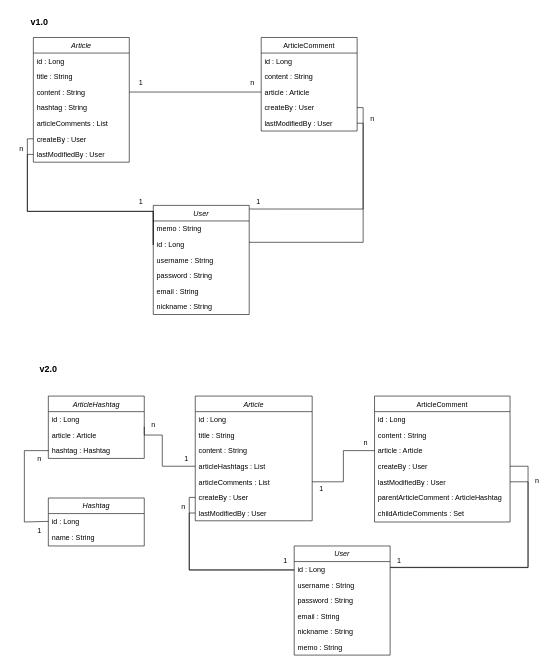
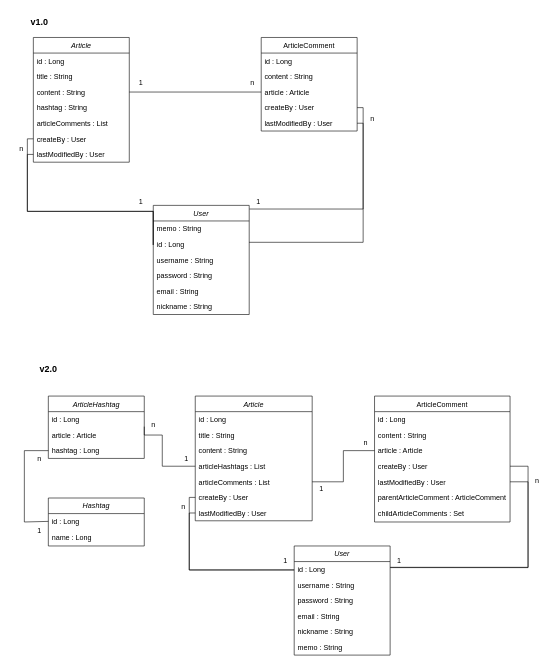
  <mxCell id="0" />
  <mxCell id="1" parent="0" />
  <mxCell id="2" value="Article" style="swimlane;fontStyle=2;align=center;verticalAlign=top;childLayout=stackLayout;horizontal=1;startSize=26;horizontalStack=0;resizeParent=1;resizeLast=0;collapsible=1;marginBottom=0;rounded=0;shadow=0;strokeWidth=1;" parent="1" vertex="1"><mxGeometry x="55" y="62" width="160" height="208" as="geometry"><mxRectangle x="230" y="140" width="160" height="26" as="alternateBounds" /></mxGeometry></mxCell>
  <mxCell id="3" value="id : Long" style="text;align=left;verticalAlign=top;spacingLeft=4;spacingRight=4;overflow=hidden;rotatable=0;points=[[0,0.5],[1,0.5]];portConstraint=eastwest;" parent="2" vertex="1"><mxGeometry y="26" width="160" height="26" as="geometry" /></mxCell>
  <mxCell id="4" value="title : String" style="text;align=left;verticalAlign=top;spacingLeft=4;spacingRight=4;overflow=hidden;rotatable=0;points=[[0,0.5],[1,0.5]];portConstraint=eastwest;rounded=0;shadow=0;html=0;" parent="2" vertex="1"><mxGeometry y="52" width="160" height="26" as="geometry" /></mxCell>
  <mxCell id="5" value="content : String" style="text;align=left;verticalAlign=top;spacingLeft=4;spacingRight=4;overflow=hidden;rotatable=0;points=[[0,0.5],[1,0.5]];portConstraint=eastwest;rounded=0;shadow=0;html=0;" parent="2" vertex="1"><mxGeometry y="78" width="160" height="26" as="geometry" /></mxCell>
  <mxCell id="6" value="hashtag : String" style="text;align=left;verticalAlign=top;spacingLeft=4;spacingRight=4;overflow=hidden;rotatable=0;points=[[0,0.5],[1,0.5]];portConstraint=eastwest;rounded=0;shadow=0;html=0;" parent="2" vertex="1"><mxGeometry y="104" width="160" height="26" as="geometry" /></mxCell>
  <mxCell id="7" value="articleComments : List" style="text;align=left;verticalAlign=top;spacingLeft=4;spacingRight=4;overflow=hidden;rotatable=0;points=[[0,0.5],[1,0.5]];portConstraint=eastwest;rounded=0;shadow=0;html=0;" parent="2" vertex="1"><mxGeometry y="130" width="160" height="26" as="geometry" /></mxCell>
  <mxCell id="8" value="createBy : User" style="text;align=left;verticalAlign=top;spacingLeft=4;spacingRight=4;overflow=hidden;rotatable=0;points=[[0,0.5],[1,0.5]];portConstraint=eastwest;rounded=0;shadow=0;html=0;" parent="2" vertex="1"><mxGeometry y="156" width="160" height="26" as="geometry" /></mxCell>
  <mxCell id="9" value="lastModifiedBy : User" style="text;align=left;verticalAlign=top;spacingLeft=4;spacingRight=4;overflow=hidden;rotatable=0;points=[[0,0.5],[1,0.5]];portConstraint=eastwest;rounded=0;shadow=0;html=0;" parent="2" vertex="1"><mxGeometry y="182" width="160" height="26" as="geometry" /></mxCell>
  <mxCell id="10" value="ArticleComment" style="swimlane;fontStyle=0;align=center;verticalAlign=top;childLayout=stackLayout;horizontal=1;startSize=26;horizontalStack=0;resizeParent=1;resizeLast=0;collapsible=1;marginBottom=0;rounded=0;shadow=0;strokeWidth=1;" parent="1" vertex="1"><mxGeometry x="435" y="62" width="160" height="156" as="geometry"><mxRectangle x="550" y="140" width="160" height="26" as="alternateBounds" /></mxGeometry></mxCell>
  <mxCell id="11" value="id : Long" style="text;align=left;verticalAlign=top;spacingLeft=4;spacingRight=4;overflow=hidden;rotatable=0;points=[[0,0.5],[1,0.5]];portConstraint=eastwest;" parent="10" vertex="1"><mxGeometry y="26" width="160" height="26" as="geometry" /></mxCell>
  <mxCell id="12" value="content : String" style="text;align=left;verticalAlign=top;spacingLeft=4;spacingRight=4;overflow=hidden;rotatable=0;points=[[0,0.5],[1,0.5]];portConstraint=eastwest;rounded=0;shadow=0;html=0;" parent="10" vertex="1"><mxGeometry y="52" width="160" height="26" as="geometry" /></mxCell>
  <mxCell id="13" value="article : Article" style="text;align=left;verticalAlign=top;spacingLeft=4;spacingRight=4;overflow=hidden;rotatable=0;points=[[0,0.5],[1,0.5]];portConstraint=eastwest;rounded=0;shadow=0;html=0;" parent="10" vertex="1"><mxGeometry y="78" width="160" height="26" as="geometry" /></mxCell>
  <mxCell id="14" value="createBy : User" style="text;align=left;verticalAlign=top;spacingLeft=4;spacingRight=4;overflow=hidden;rotatable=0;points=[[0,0.5],[1,0.5]];portConstraint=eastwest;rounded=0;shadow=0;html=0;" parent="10" vertex="1"><mxGeometry y="104" width="160" height="26" as="geometry" /></mxCell>
  <mxCell id="15" value="lastModifiedBy : User" style="text;align=left;verticalAlign=top;spacingLeft=4;spacingRight=4;overflow=hidden;rotatable=0;points=[[0,0.5],[1,0.5]];portConstraint=eastwest;rounded=0;shadow=0;html=0;" parent="10" vertex="1"><mxGeometry y="130" width="160" height="26" as="geometry" /></mxCell>
  <mxCell id="16" value="User" style="swimlane;fontStyle=2;align=center;verticalAlign=top;childLayout=stackLayout;horizontal=1;startSize=26;horizontalStack=0;resizeParent=1;resizeLast=0;collapsible=1;marginBottom=0;rounded=0;shadow=0;strokeWidth=1;" parent="1" vertex="1"><mxGeometry x="255" y="342" width="160" height="182" as="geometry"><mxRectangle x="230" y="140" width="160" height="26" as="alternateBounds" /></mxGeometry></mxCell>
  <mxCell id="17" value="memo : String" style="text;align=left;verticalAlign=top;spacingLeft=4;spacingRight=4;overflow=hidden;rotatable=0;points=[[0,0.5],[1,0.5]];portConstraint=eastwest;rounded=0;shadow=0;html=0;" parent="16" vertex="1"><mxGeometry y="26" width="160" height="26" as="geometry" /></mxCell>
  <mxCell id="18" value="id : Long" style="text;align=left;verticalAlign=top;spacingLeft=4;spacingRight=4;overflow=hidden;rotatable=0;points=[[0,0.5],[1,0.5]];portConstraint=eastwest;" parent="16" vertex="1"><mxGeometry y="52" width="160" height="26" as="geometry" /></mxCell>
  <mxCell id="19" value="username : String" style="text;align=left;verticalAlign=top;spacingLeft=4;spacingRight=4;overflow=hidden;rotatable=0;points=[[0,0.5],[1,0.5]];portConstraint=eastwest;rounded=0;shadow=0;html=0;" parent="16" vertex="1"><mxGeometry y="78" width="160" height="26" as="geometry" /></mxCell>
  <mxCell id="20" value="password : String" style="text;align=left;verticalAlign=top;spacingLeft=4;spacingRight=4;overflow=hidden;rotatable=0;points=[[0,0.5],[1,0.5]];portConstraint=eastwest;rounded=0;shadow=0;html=0;" parent="16" vertex="1"><mxGeometry y="104" width="160" height="26" as="geometry" /></mxCell>
  <mxCell id="21" value="email : String" style="text;align=left;verticalAlign=top;spacingLeft=4;spacingRight=4;overflow=hidden;rotatable=0;points=[[0,0.5],[1,0.5]];portConstraint=eastwest;rounded=0;shadow=0;html=0;" parent="16" vertex="1"><mxGeometry y="130" width="160" height="26" as="geometry" /></mxCell>
  <mxCell id="22" value="nickname : String" style="text;align=left;verticalAlign=top;spacingLeft=4;spacingRight=4;overflow=hidden;rotatable=0;points=[[0,0.5],[1,0.5]];portConstraint=eastwest;rounded=0;shadow=0;html=0;" parent="16" vertex="1"><mxGeometry y="156" width="160" height="26" as="geometry" /></mxCell>
  <mxCell id="23" value="" style="endArrow=none;html=1;rounded=0;exitX=1;exitY=0.5;exitDx=0;exitDy=0;entryX=0;entryY=0.5;entryDx=0;entryDy=0;" parent="1" source="5" target="13" edge="1"><mxGeometry width="50" height="50" relative="1" as="geometry"><mxPoint x="335" y="252" as="sourcePoint" /><mxPoint x="385" y="202" as="targetPoint" /></mxGeometry></mxCell>
  <mxCell id="24" value="1" style="text;html=1;align=center;verticalAlign=middle;resizable=0;points=[];autosize=1;strokeColor=none;fillColor=none;" parent="1" vertex="1"><mxGeometry x="219" y="122" width="30" height="30" as="geometry" /></mxCell>
  <mxCell id="25" value="n" style="text;html=1;align=center;verticalAlign=middle;resizable=0;points=[];autosize=1;strokeColor=none;fillColor=none;" parent="1" vertex="1"><mxGeometry x="405" y="122" width="30" height="30" as="geometry" /></mxCell>
  <mxCell id="26" value="1" style="text;html=1;align=center;verticalAlign=middle;resizable=0;points=[];autosize=1;strokeColor=none;fillColor=none;" parent="1" vertex="1"><mxGeometry x="219" y="322" width="30" height="30" as="geometry" /></mxCell>
  <mxCell id="27" value="" style="endArrow=none;html=1;rounded=0;entryX=0.999;entryY=0.368;entryDx=0;entryDy=0;edgeStyle=orthogonalEdgeStyle;exitX=1;exitY=0.5;exitDx=0;exitDy=0;entryPerimeter=0;" parent="1" source="14" target="18" edge="1"><mxGeometry width="50" height="50" relative="1" as="geometry"><mxPoint x="605" y="332" as="sourcePoint" /><mxPoint x="602" y="322" as="targetPoint" /></mxGeometry></mxCell>
  <mxCell id="28" value="1" style="text;html=1;align=center;verticalAlign=middle;resizable=0;points=[];autosize=1;strokeColor=none;fillColor=none;" parent="1" vertex="1"><mxGeometry x="415" y="322" width="30" height="30" as="geometry" /></mxCell>
  <mxCell id="29" value="n" style="text;html=1;align=center;verticalAlign=middle;resizable=0;points=[];autosize=1;strokeColor=none;fillColor=none;" parent="1" vertex="1"><mxGeometry x="605" y="182" width="30" height="30" as="geometry" /></mxCell>
  <mxCell id="30" value="&lt;b&gt;&lt;font style=&quot;font-size: 15px;&quot;&gt;v1.0&lt;/font&gt;&lt;/b&gt;" style="text;html=1;align=center;verticalAlign=middle;resizable=0;points=[];autosize=1;strokeColor=none;fillColor=none;" parent="1" vertex="1"><mxGeometry x="40" y="20" width="50" height="30" as="geometry" /></mxCell>
  <mxCell id="31" value="&lt;b&gt;&lt;font style=&quot;font-size: 15px;&quot;&gt;v2.0&lt;/font&gt;&lt;/b&gt;" style="text;html=1;align=center;verticalAlign=middle;resizable=0;points=[];autosize=1;strokeColor=none;fillColor=none;" parent="1" vertex="1"><mxGeometry x="55" y="600" width="50" height="30" as="geometry" /></mxCell>
  <mxCell id="32" value="Hashtag" style="swimlane;fontStyle=2;align=center;verticalAlign=top;childLayout=stackLayout;horizontal=1;startSize=26;horizontalStack=0;resizeParent=1;resizeLast=0;collapsible=1;marginBottom=0;rounded=0;shadow=0;strokeWidth=1;" parent="1" vertex="1"><mxGeometry x="80" y="830" width="160" height="80" as="geometry"><mxRectangle x="230" y="140" width="160" height="26" as="alternateBounds" /></mxGeometry></mxCell>
  <mxCell id="33" value="id : Long" style="text;align=left;verticalAlign=top;spacingLeft=4;spacingRight=4;overflow=hidden;rotatable=0;points=[[0,0.5],[1,0.5]];portConstraint=eastwest;" parent="32" vertex="1"><mxGeometry y="26" width="160" height="26" as="geometry" /></mxCell>
- <mxCell id="34" value="name : String" style="text;align=left;verticalAlign=top;spacingLeft=4;spacingRight=4;overflow=hidden;rotatable=0;points=[[0,0.5],[1,0.5]];portConstraint=eastwest;rounded=0;shadow=0;html=0;" parent="32" vertex="1"><mxGeometry y="52" width="160" height="26" as="geometry" /></mxCell>
+ <mxCell id="34" value="name : Long" style="text;align=left;verticalAlign=top;spacingLeft=4;spacingRight=4;overflow=hidden;rotatable=0;points=[[0,0.5],[1,0.5]];portConstraint=eastwest;rounded=0;shadow=0;html=0;" parent="32" vertex="1"><mxGeometry y="52" width="160" height="26" as="geometry" /></mxCell>
  <mxCell id="35" value="ArticleHashtag" style="swimlane;fontStyle=2;align=center;verticalAlign=top;childLayout=stackLayout;horizontal=1;startSize=26;horizontalStack=0;resizeParent=1;resizeLast=0;collapsible=1;marginBottom=0;rounded=0;shadow=0;strokeWidth=1;" parent="1" vertex="1"><mxGeometry x="80" y="660" width="160" height="104" as="geometry"><mxRectangle x="230" y="140" width="160" height="26" as="alternateBounds" /></mxGeometry></mxCell>
  <mxCell id="36" value="id : Long" style="text;align=left;verticalAlign=top;spacingLeft=4;spacingRight=4;overflow=hidden;rotatable=0;points=[[0,0.5],[1,0.5]];portConstraint=eastwest;" parent="35" vertex="1"><mxGeometry y="26" width="160" height="26" as="geometry" /></mxCell>
  <mxCell id="37" value="article : Article" style="text;align=left;verticalAlign=top;spacingLeft=4;spacingRight=4;overflow=hidden;rotatable=0;points=[[0,0.5],[1,0.5]];portConstraint=eastwest;rounded=0;shadow=0;html=0;" parent="35" vertex="1"><mxGeometry y="52" width="160" height="26" as="geometry" /></mxCell>
- <mxCell id="38" value="hashtag : Hashtag" style="text;align=left;verticalAlign=top;spacingLeft=4;spacingRight=4;overflow=hidden;rotatable=0;points=[[0,0.5],[1,0.5]];portConstraint=eastwest;rounded=0;shadow=0;html=0;" parent="35" vertex="1"><mxGeometry y="78" width="160" height="26" as="geometry" /></mxCell>
+ <mxCell id="38" value="hashtag : Long" style="text;align=left;verticalAlign=top;spacingLeft=4;spacingRight=4;overflow=hidden;rotatable=0;points=[[0,0.5],[1,0.5]];portConstraint=eastwest;rounded=0;shadow=0;html=0;" parent="35" vertex="1"><mxGeometry y="78" width="160" height="26" as="geometry" /></mxCell>
  <mxCell id="39" value="" style="endArrow=none;html=1;rounded=0;entryX=0.011;entryY=0.869;entryDx=0;entryDy=0;edgeStyle=orthogonalEdgeStyle;entryPerimeter=0;exitX=1;exitY=0.5;exitDx=0;exitDy=0;" parent="1" source="15" target="28" edge="1"><mxGeometry width="50" height="50" relative="1" as="geometry"><mxPoint x="605" y="189" as="sourcePoint" /><mxPoint x="425" y="361" as="targetPoint" /><Array as="points"><mxPoint x="605" y="205" /><mxPoint x="605" y="348" /></Array></mxGeometry></mxCell>
  <mxCell id="40" value="" style="endArrow=none;html=1;rounded=0;entryX=-0.001;entryY=0.537;entryDx=0;entryDy=0;edgeStyle=orthogonalEdgeStyle;exitX=0;exitY=0.5;exitDx=0;exitDy=0;entryPerimeter=0;" parent="1" source="8" target="18" edge="1"><mxGeometry width="50" height="50" relative="1" as="geometry"><mxPoint x="89.96" y="322" as="sourcePoint" /><mxPoint x="-90.04" y="465" as="targetPoint" /><Array as="points"><mxPoint x="45" y="231" /><mxPoint x="45" y="352" /></Array></mxGeometry></mxCell>
  <mxCell id="41" value="" style="endArrow=none;html=1;rounded=0;entryX=0;entryY=0.538;entryDx=0;entryDy=0;edgeStyle=orthogonalEdgeStyle;exitX=0;exitY=0.5;exitDx=0;exitDy=0;entryPerimeter=0;" parent="1" source="9" target="18" edge="1"><mxGeometry width="50" height="50" relative="1" as="geometry"><mxPoint x="65" y="241" as="sourcePoint" /><mxPoint x="265" y="362" as="targetPoint" /><Array as="points"><mxPoint x="45" y="257" /><mxPoint x="45" y="352" /></Array></mxGeometry></mxCell>
  <mxCell id="42" value="n" style="text;html=1;align=center;verticalAlign=middle;resizable=0;points=[];autosize=1;strokeColor=none;fillColor=none;" parent="1" vertex="1"><mxGeometry x="20" y="232" width="30" height="30" as="geometry" /></mxCell>
  <mxCell id="43" value="Article" style="swimlane;fontStyle=2;align=center;verticalAlign=top;childLayout=stackLayout;horizontal=1;startSize=26;horizontalStack=0;resizeParent=1;resizeLast=0;collapsible=1;marginBottom=0;rounded=0;shadow=0;strokeWidth=1;" parent="1" vertex="1"><mxGeometry x="325" y="660" width="195" height="208" as="geometry"><mxRectangle x="230" y="140" width="160" height="26" as="alternateBounds" /></mxGeometry></mxCell>
  <mxCell id="44" value="id : Long" style="text;align=left;verticalAlign=top;spacingLeft=4;spacingRight=4;overflow=hidden;rotatable=0;points=[[0,0.5],[1,0.5]];portConstraint=eastwest;" parent="43" vertex="1"><mxGeometry y="26" width="195" height="26" as="geometry" /></mxCell>
  <mxCell id="45" value="title : String" style="text;align=left;verticalAlign=top;spacingLeft=4;spacingRight=4;overflow=hidden;rotatable=0;points=[[0,0.5],[1,0.5]];portConstraint=eastwest;rounded=0;shadow=0;html=0;" parent="43" vertex="1"><mxGeometry y="52" width="195" height="26" as="geometry" /></mxCell>
  <mxCell id="46" value="content : String" style="text;align=left;verticalAlign=top;spacingLeft=4;spacingRight=4;overflow=hidden;rotatable=0;points=[[0,0.5],[1,0.5]];portConstraint=eastwest;rounded=0;shadow=0;html=0;" parent="43" vertex="1"><mxGeometry y="78" width="195" height="26" as="geometry" /></mxCell>
  <mxCell id="47" value="articleHashtags : List" style="text;align=left;verticalAlign=top;spacingLeft=4;spacingRight=4;overflow=hidden;rotatable=0;points=[[0,0.5],[1,0.5]];portConstraint=eastwest;rounded=0;shadow=0;html=0;" parent="43" vertex="1"><mxGeometry y="104" width="195" height="26" as="geometry" /></mxCell>
  <mxCell id="48" value="articleComments : List" style="text;align=left;verticalAlign=top;spacingLeft=4;spacingRight=4;overflow=hidden;rotatable=0;points=[[0,0.5],[1,0.5]];portConstraint=eastwest;rounded=0;shadow=0;html=0;" parent="43" vertex="1"><mxGeometry y="130" width="195" height="26" as="geometry" /></mxCell>
  <mxCell id="49" value="createBy : User" style="text;align=left;verticalAlign=top;spacingLeft=4;spacingRight=4;overflow=hidden;rotatable=0;points=[[0,0.5],[1,0.5]];portConstraint=eastwest;rounded=0;shadow=0;html=0;" parent="43" vertex="1"><mxGeometry y="156" width="195" height="26" as="geometry" /></mxCell>
  <mxCell id="50" value="lastModifiedBy : User" style="text;align=left;verticalAlign=top;spacingLeft=4;spacingRight=4;overflow=hidden;rotatable=0;points=[[0,0.5],[1,0.5]];portConstraint=eastwest;rounded=0;shadow=0;html=0;" parent="43" vertex="1"><mxGeometry y="182" width="195" height="26" as="geometry" /></mxCell>
  <mxCell id="51" value="ArticleComment" style="swimlane;fontStyle=0;align=center;verticalAlign=top;childLayout=stackLayout;horizontal=1;startSize=26;horizontalStack=0;resizeParent=1;resizeLast=0;collapsible=1;marginBottom=0;rounded=0;shadow=0;strokeWidth=1;" parent="1" vertex="1"><mxGeometry x="624" y="660" width="226" height="210" as="geometry"><mxRectangle x="550" y="140" width="160" height="26" as="alternateBounds" /></mxGeometry></mxCell>
  <mxCell id="52" value="id : Long" style="text;align=left;verticalAlign=top;spacingLeft=4;spacingRight=4;overflow=hidden;rotatable=0;points=[[0,0.5],[1,0.5]];portConstraint=eastwest;" parent="51" vertex="1"><mxGeometry y="26" width="226" height="26" as="geometry" /></mxCell>
  <mxCell id="53" value="content : String" style="text;align=left;verticalAlign=top;spacingLeft=4;spacingRight=4;overflow=hidden;rotatable=0;points=[[0,0.5],[1,0.5]];portConstraint=eastwest;rounded=0;shadow=0;html=0;" parent="51" vertex="1"><mxGeometry y="52" width="226" height="26" as="geometry" /></mxCell>
  <mxCell id="54" value="article : Article" style="text;align=left;verticalAlign=top;spacingLeft=4;spacingRight=4;overflow=hidden;rotatable=0;points=[[0,0.5],[1,0.5]];portConstraint=eastwest;rounded=0;shadow=0;html=0;" parent="51" vertex="1"><mxGeometry y="78" width="226" height="26" as="geometry" /></mxCell>
  <mxCell id="55" value="createBy : User" style="text;align=left;verticalAlign=top;spacingLeft=4;spacingRight=4;overflow=hidden;rotatable=0;points=[[0,0.5],[1,0.5]];portConstraint=eastwest;rounded=0;shadow=0;html=0;" parent="51" vertex="1"><mxGeometry y="104" width="226" height="26" as="geometry" /></mxCell>
  <mxCell id="56" value="lastModifiedBy : User" style="text;align=left;verticalAlign=top;spacingLeft=4;spacingRight=4;overflow=hidden;rotatable=0;points=[[0,0.5],[1,0.5]];portConstraint=eastwest;rounded=0;shadow=0;html=0;" parent="51" vertex="1"><mxGeometry y="130" width="226" height="26" as="geometry" /></mxCell>
- <mxCell id="57" value="parentArticleComment : ArticleHashtag" style="text;align=left;verticalAlign=top;spacingLeft=4;spacingRight=4;overflow=hidden;rotatable=0;points=[[0,0.5],[1,0.5]];portConstraint=eastwest;rounded=0;shadow=0;html=0;" vertex="1" parent="51"><mxGeometry y="156" width="226" height="26" as="geometry" /></mxCell>
+ <mxCell id="57" value="parentArticleComment : ArticleComment" style="text;align=left;verticalAlign=top;spacingLeft=4;spacingRight=4;overflow=hidden;rotatable=0;points=[[0,0.5],[1,0.5]];portConstraint=eastwest;rounded=0;shadow=0;html=0;" vertex="1" parent="51"><mxGeometry y="156" width="226" height="26" as="geometry" /></mxCell>
  <mxCell id="58" value="childArticleComments : Set" style="text;align=left;verticalAlign=top;spacingLeft=4;spacingRight=4;overflow=hidden;rotatable=0;points=[[0,0.5],[1,0.5]];portConstraint=eastwest;rounded=0;shadow=0;html=0;" vertex="1" parent="51"><mxGeometry y="182" width="226" height="26" as="geometry" /></mxCell>
  <mxCell id="59" value="User" style="swimlane;fontStyle=2;align=center;verticalAlign=top;childLayout=stackLayout;horizontal=1;startSize=26;horizontalStack=0;resizeParent=1;resizeLast=0;collapsible=1;marginBottom=0;rounded=0;shadow=0;strokeWidth=1;" parent="1" vertex="1"><mxGeometry x="490" y="910" width="160" height="182" as="geometry"><mxRectangle x="230" y="140" width="160" height="26" as="alternateBounds" /></mxGeometry></mxCell>
  <mxCell id="60" value="id : Long" style="text;align=left;verticalAlign=top;spacingLeft=4;spacingRight=4;overflow=hidden;rotatable=0;points=[[0,0.5],[1,0.5]];portConstraint=eastwest;" parent="59" vertex="1"><mxGeometry y="26" width="160" height="26" as="geometry" /></mxCell>
  <mxCell id="61" value="username : String" style="text;align=left;verticalAlign=top;spacingLeft=4;spacingRight=4;overflow=hidden;rotatable=0;points=[[0,0.5],[1,0.5]];portConstraint=eastwest;rounded=0;shadow=0;html=0;" parent="59" vertex="1"><mxGeometry y="52" width="160" height="26" as="geometry" /></mxCell>
  <mxCell id="62" value="password : String" style="text;align=left;verticalAlign=top;spacingLeft=4;spacingRight=4;overflow=hidden;rotatable=0;points=[[0,0.5],[1,0.5]];portConstraint=eastwest;rounded=0;shadow=0;html=0;" parent="59" vertex="1"><mxGeometry y="78" width="160" height="26" as="geometry" /></mxCell>
  <mxCell id="63" value="email : String" style="text;align=left;verticalAlign=top;spacingLeft=4;spacingRight=4;overflow=hidden;rotatable=0;points=[[0,0.5],[1,0.5]];portConstraint=eastwest;rounded=0;shadow=0;html=0;" parent="59" vertex="1"><mxGeometry y="104" width="160" height="26" as="geometry" /></mxCell>
  <mxCell id="64" value="nickname : String" style="text;align=left;verticalAlign=top;spacingLeft=4;spacingRight=4;overflow=hidden;rotatable=0;points=[[0,0.5],[1,0.5]];portConstraint=eastwest;rounded=0;shadow=0;html=0;" parent="59" vertex="1"><mxGeometry y="130" width="160" height="26" as="geometry" /></mxCell>
  <mxCell id="65" value="memo : String" style="text;align=left;verticalAlign=top;spacingLeft=4;spacingRight=4;overflow=hidden;rotatable=0;points=[[0,0.5],[1,0.5]];portConstraint=eastwest;rounded=0;shadow=0;html=0;" parent="59" vertex="1"><mxGeometry y="156" width="160" height="26" as="geometry" /></mxCell>
  <mxCell id="66" value="" style="endArrow=none;html=1;rounded=0;exitX=1;exitY=0.5;exitDx=0;exitDy=0;entryX=0;entryY=0.5;entryDx=0;entryDy=0;edgeStyle=orthogonalEdgeStyle;" parent="1" source="48" target="54" edge="1"><mxGeometry width="50" height="50" relative="1" as="geometry"><mxPoint x="605" y="850" as="sourcePoint" /><mxPoint x="655" y="800" as="targetPoint" /></mxGeometry></mxCell>
  <mxCell id="67" value="1" style="text;html=1;align=center;verticalAlign=middle;resizable=0;points=[];autosize=1;strokeColor=none;fillColor=none;" parent="1" vertex="1"><mxGeometry x="520" y="800" width="30" height="30" as="geometry" /></mxCell>
  <mxCell id="68" value="n" style="text;html=1;align=center;verticalAlign=middle;resizable=0;points=[];autosize=1;strokeColor=none;fillColor=none;" parent="1" vertex="1"><mxGeometry x="594" y="723" width="30" height="30" as="geometry" /></mxCell>
  <mxCell id="69" value="1" style="text;html=1;align=center;verticalAlign=middle;resizable=0;points=[];autosize=1;strokeColor=none;fillColor=none;" parent="1" vertex="1"><mxGeometry x="460" y="920" width="30" height="30" as="geometry" /></mxCell>
  <mxCell id="70" value="" style="endArrow=none;html=1;rounded=0;entryX=0.999;entryY=0.368;entryDx=0;entryDy=0;edgeStyle=orthogonalEdgeStyle;exitX=1;exitY=0.5;exitDx=0;exitDy=0;entryPerimeter=0;" parent="1" source="55" target="60" edge="1"><mxGeometry width="50" height="50" relative="1" as="geometry"><mxPoint x="875" y="930" as="sourcePoint" /><mxPoint x="872" y="920" as="targetPoint" /><Array as="points"><mxPoint x="880" y="777" /><mxPoint x="880" y="946" /></Array></mxGeometry></mxCell>
  <mxCell id="71" value="1" style="text;html=1;align=center;verticalAlign=middle;resizable=0;points=[];autosize=1;strokeColor=none;fillColor=none;" parent="1" vertex="1"><mxGeometry x="650" y="920" width="30" height="30" as="geometry" /></mxCell>
  <mxCell id="72" value="n" style="text;html=1;align=center;verticalAlign=middle;resizable=0;points=[];autosize=1;strokeColor=none;fillColor=none;" parent="1" vertex="1"><mxGeometry x="880" y="786" width="30" height="30" as="geometry" /></mxCell>
  <mxCell id="73" value="" style="endArrow=none;html=1;rounded=0;entryX=0.011;entryY=0.869;entryDx=0;entryDy=0;edgeStyle=orthogonalEdgeStyle;entryPerimeter=0;exitX=1;exitY=0.5;exitDx=0;exitDy=0;" parent="1" source="56" target="71" edge="1"><mxGeometry width="50" height="50" relative="1" as="geometry"><mxPoint x="875" y="787" as="sourcePoint" /><mxPoint x="695" y="959" as="targetPoint" /><Array as="points"><mxPoint x="880" y="803" /><mxPoint x="880" y="946" /></Array></mxGeometry></mxCell>
  <mxCell id="74" value="" style="endArrow=none;html=1;rounded=0;entryX=-0.001;entryY=0.537;entryDx=0;entryDy=0;edgeStyle=orthogonalEdgeStyle;exitX=0;exitY=0.5;exitDx=0;exitDy=0;entryPerimeter=0;" parent="1" source="49" target="60" edge="1"><mxGeometry width="50" height="50" relative="1" as="geometry"><mxPoint x="359.96" y="920" as="sourcePoint" /><mxPoint x="179.96" y="1063" as="targetPoint" /><Array as="points"><mxPoint x="315" y="829" /><mxPoint x="315" y="950" /></Array></mxGeometry></mxCell>
  <mxCell id="75" value="" style="endArrow=none;html=1;rounded=0;entryX=0;entryY=0.538;entryDx=0;entryDy=0;edgeStyle=orthogonalEdgeStyle;exitX=0;exitY=0.5;exitDx=0;exitDy=0;entryPerimeter=0;" parent="1" source="50" target="60" edge="1"><mxGeometry width="50" height="50" relative="1" as="geometry"><mxPoint x="335" y="839" as="sourcePoint" /><mxPoint x="535" y="960" as="targetPoint" /><Array as="points"><mxPoint x="315" y="855" /><mxPoint x="315" y="950" /></Array></mxGeometry></mxCell>
  <mxCell id="76" value="n" style="text;html=1;align=center;verticalAlign=middle;resizable=0;points=[];autosize=1;strokeColor=none;fillColor=none;" parent="1" vertex="1"><mxGeometry x="290" y="830" width="30" height="30" as="geometry" /></mxCell>
  <mxCell id="77" value="" style="endArrow=none;html=1;rounded=0;entryX=0;entryY=0.5;entryDx=0;entryDy=0;edgeStyle=orthogonalEdgeStyle;exitX=0;exitY=0.5;exitDx=0;exitDy=0;" parent="1" source="38" target="33" edge="1"><mxGeometry width="50" height="50" relative="1" as="geometry"><mxPoint x="-90.03" y="797.48" as="sourcePoint" /><mxPoint x="74.97" y="892.48" as="targetPoint" /><Array as="points"><mxPoint x="40" y="751" /><mxPoint x="40" y="870" /><mxPoint x="80" y="870" /></Array></mxGeometry></mxCell>
  <mxCell id="78" value="n" style="text;html=1;align=center;verticalAlign=middle;resizable=0;points=[];autosize=1;strokeColor=none;fillColor=none;" parent="1" vertex="1"><mxGeometry x="50" y="750" width="30" height="30" as="geometry" /></mxCell>
  <mxCell id="79" value="1" style="text;html=1;align=center;verticalAlign=middle;resizable=0;points=[];autosize=1;strokeColor=none;fillColor=none;" parent="1" vertex="1"><mxGeometry x="50" y="870" width="30" height="30" as="geometry" /></mxCell>
  <mxCell id="80" value="" style="endArrow=none;html=1;rounded=0;entryX=0;entryY=0.5;entryDx=0;entryDy=0;edgeStyle=orthogonalEdgeStyle;" parent="1" target="47" edge="1"><mxGeometry width="50" height="50" relative="1" as="geometry"><mxPoint x="240" y="725" as="sourcePoint" /><mxPoint x="360" y="1045" as="targetPoint" /><Array as="points"><mxPoint x="270" y="725" /><mxPoint x="270" y="777" /></Array></mxGeometry></mxCell>
  <mxCell id="81" value="1" style="text;html=1;align=center;verticalAlign=middle;resizable=0;points=[];autosize=1;strokeColor=none;fillColor=none;" parent="1" vertex="1"><mxGeometry x="295" y="749" width="30" height="30" as="geometry" /></mxCell>
  <mxCell id="82" value="" style="endArrow=none;html=1;rounded=0;entryX=0;entryY=0.5;entryDx=0;entryDy=0;edgeStyle=orthogonalEdgeStyle;exitX=1;exitY=0.5;exitDx=0;exitDy=0;" parent="1" source="37" edge="1"><mxGeometry width="50" height="50" relative="1" as="geometry"><mxPoint x="240" y="725" as="sourcePoint" /><mxPoint x="240" y="711" as="targetPoint" /><Array as="points" /></mxGeometry></mxCell>
  <mxCell id="83" value="n" style="text;html=1;align=center;verticalAlign=middle;resizable=0;points=[];autosize=1;strokeColor=none;fillColor=none;" parent="1" vertex="1"><mxGeometry x="240" y="693" width="30" height="30" as="geometry" /></mxCell>
